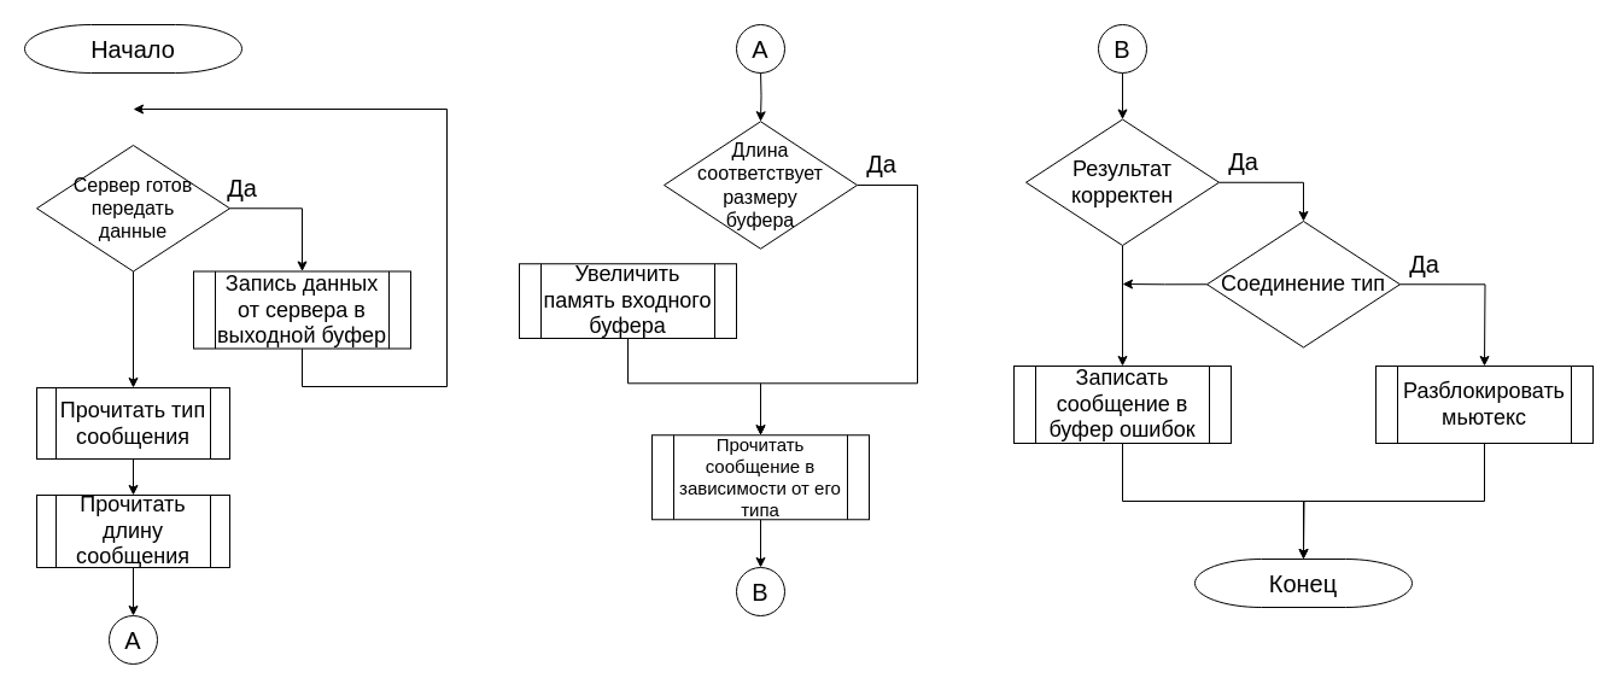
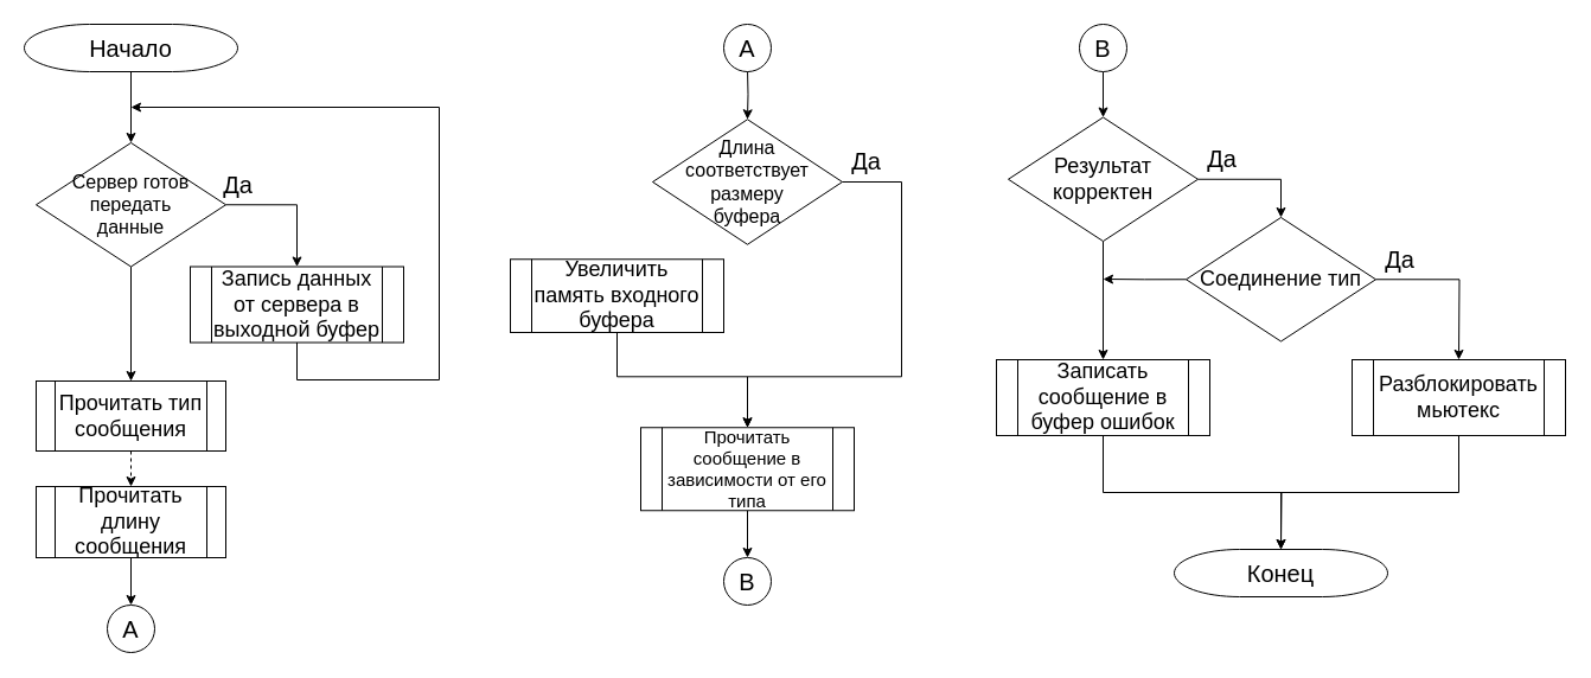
  <mxCell id="0" />
  <mxCell id="1" parent="0" />
+ <mxCell id="2" style="edgeStyle=orthogonalEdgeStyle;rounded=0;orthogonalLoop=1;jettySize=auto;html=1;exitX=0.5;exitY=1;exitDx=0;exitDy=0;exitPerimeter=0;entryX=0.5;entryY=0;entryDx=0;entryDy=0;entryPerimeter=0;" parent="1" source="3" target="6" edge="1"><mxGeometry relative="1" as="geometry" /></mxCell>
  <mxCell id="3" value="&lt;font style=&quot;font-size: 20px&quot;&gt;Начало&lt;/font&gt;" style="strokeWidth=1;html=1;shape=mxgraph.flowchart.terminator;whiteSpace=wrap;" parent="1" vertex="1"><mxGeometry x="20" y="20" width="180" height="40" as="geometry" /></mxCell>
  <mxCell id="4" style="edgeStyle=orthogonalEdgeStyle;rounded=0;orthogonalLoop=1;jettySize=auto;html=1;exitX=1;exitY=0.5;exitDx=0;exitDy=0;exitPerimeter=0;entryX=0.5;entryY=0;entryDx=0;entryDy=0;" parent="1" source="6" target="9" edge="1"><mxGeometry relative="1" as="geometry"><mxPoint x="250" y="230" as="targetPoint" /></mxGeometry></mxCell>
  <mxCell id="5" style="edgeStyle=orthogonalEdgeStyle;rounded=0;orthogonalLoop=1;jettySize=auto;html=1;exitX=0.5;exitY=1;exitDx=0;exitDy=0;exitPerimeter=0;entryX=0.5;entryY=0;entryDx=0;entryDy=0;" parent="1" source="6" target="36" edge="1"><mxGeometry relative="1" as="geometry"><mxPoint x="110" y="334" as="targetPoint" /></mxGeometry></mxCell>
  <mxCell id="6" value="&lt;font style=&quot;font-size: 16px&quot;&gt;Сервер готов передать &lt;br&gt;данные&lt;/font&gt;" style="strokeWidth=1;html=1;shape=mxgraph.flowchart.decision;whiteSpace=wrap;" parent="1" vertex="1"><mxGeometry x="30" y="120" width="160" height="104.5" as="geometry" /></mxCell>
  <mxCell id="7" value="&lt;font style=&quot;font-size: 20px&quot;&gt;Да&lt;/font&gt;" style="text;html=1;align=center;verticalAlign=middle;resizable=0;points=[];autosize=1;" parent="1" vertex="1"><mxGeometry x="180" y="144.5" width="40" height="20" as="geometry" /></mxCell>
  <mxCell id="8" style="edgeStyle=orthogonalEdgeStyle;rounded=0;orthogonalLoop=1;jettySize=auto;html=1;exitX=0.5;exitY=1;exitDx=0;exitDy=0;" parent="1" source="9" edge="1"><mxGeometry relative="1" as="geometry"><Array as="points"><mxPoint x="250" y="320" /><mxPoint x="370" y="320" /><mxPoint x="370" y="90" /></Array><mxPoint x="110" y="90" as="targetPoint" /></mxGeometry></mxCell>
  <mxCell id="9" value="&lt;font style=&quot;font-size: 18px&quot;&gt;Запись данных от сервера в выходной буфер&lt;/font&gt;" style="shape=process;whiteSpace=wrap;html=1;backgroundOutline=1;" parent="1" vertex="1"><mxGeometry x="160" y="224.5" width="180" height="64" as="geometry" /></mxCell>
  <mxCell id="10" style="edgeStyle=orthogonalEdgeStyle;rounded=0;orthogonalLoop=1;jettySize=auto;html=1;exitX=1;exitY=0.5;exitDx=0;exitDy=0;exitPerimeter=0;entryX=0.5;entryY=0;entryDx=0;entryDy=0;entryPerimeter=0;" parent="1" source="12" target="15" edge="1"><mxGeometry relative="1" as="geometry" /></mxCell>
  <mxCell id="11" style="edgeStyle=orthogonalEdgeStyle;rounded=0;orthogonalLoop=1;jettySize=auto;html=1;exitX=0.5;exitY=1;exitDx=0;exitDy=0;exitPerimeter=0;entryX=0.5;entryY=0;entryDx=0;entryDy=0;" parent="1" source="12" target="20" edge="1"><mxGeometry relative="1" as="geometry" /></mxCell>
  <mxCell id="12" value="&lt;span style=&quot;font-size: 18px&quot;&gt;Результат корректен&lt;/span&gt;" style="strokeWidth=1;html=1;shape=mxgraph.flowchart.decision;whiteSpace=wrap;" parent="1" vertex="1"><mxGeometry x="850" y="98.5" width="160" height="104.5" as="geometry" /></mxCell>
  <mxCell id="13" style="edgeStyle=orthogonalEdgeStyle;rounded=0;orthogonalLoop=1;jettySize=auto;html=1;exitX=1;exitY=0.5;exitDx=0;exitDy=0;exitPerimeter=0;entryX=0.5;entryY=0;entryDx=0;entryDy=0;" parent="1" source="15" edge="1"><mxGeometry relative="1" as="geometry"><mxPoint x="1230" y="303" as="targetPoint" /></mxGeometry></mxCell>
  <mxCell id="14" style="edgeStyle=orthogonalEdgeStyle;rounded=0;orthogonalLoop=1;jettySize=auto;html=1;exitX=0;exitY=0.5;exitDx=0;exitDy=0;exitPerimeter=0;" parent="1" source="15" edge="1"><mxGeometry relative="1" as="geometry"><mxPoint x="930" y="235" as="targetPoint" /><Array as="points"><mxPoint x="965" y="235" /></Array></mxGeometry></mxCell>
  <mxCell id="15" value="&lt;span style=&quot;font-size: 18px&quot;&gt;Соединение тип&lt;/span&gt;" style="strokeWidth=1;html=1;shape=mxgraph.flowchart.decision;whiteSpace=wrap;" parent="1" vertex="1"><mxGeometry x="1000" y="183" width="160" height="104.5" as="geometry" /></mxCell>
  <mxCell id="16" style="edgeStyle=orthogonalEdgeStyle;rounded=0;orthogonalLoop=1;jettySize=auto;html=1;exitX=0.5;exitY=1;exitDx=0;exitDy=0;entryX=0.5;entryY=0;entryDx=0;entryDy=0;entryPerimeter=0;" parent="1" edge="1"><mxGeometry relative="1" as="geometry"><Array as="points"><mxPoint x="1230" y="415" /><mxPoint x="1080" y="415" /></Array><mxPoint x="1230" y="357.25" as="sourcePoint" /><mxPoint x="1080" y="463" as="targetPoint" /></mxGeometry></mxCell>
  <mxCell id="17" value="&lt;font style=&quot;font-size: 20px&quot;&gt;Да&lt;/font&gt;" style="text;html=1;align=center;verticalAlign=middle;resizable=0;points=[];autosize=1;" parent="1" vertex="1"><mxGeometry x="1010" y="123" width="40" height="20" as="geometry" /></mxCell>
  <mxCell id="18" value="&lt;font style=&quot;font-size: 20px&quot;&gt;Да&lt;/font&gt;" style="text;html=1;align=center;verticalAlign=middle;resizable=0;points=[];autosize=1;" parent="1" vertex="1"><mxGeometry x="1160" y="207.5" width="40" height="20" as="geometry" /></mxCell>
  <mxCell id="19" style="edgeStyle=orthogonalEdgeStyle;rounded=0;orthogonalLoop=1;jettySize=auto;html=1;exitX=0.5;exitY=1;exitDx=0;exitDy=0;" parent="1" source="20" edge="1"><mxGeometry relative="1" as="geometry"><mxPoint x="1080" y="463" as="targetPoint" /></mxGeometry></mxCell>
  <mxCell id="20" value="&lt;font style=&quot;font-size: 18px&quot;&gt;Записать сообщение в буфер ошибок&lt;/font&gt;" style="shape=process;whiteSpace=wrap;html=1;backgroundOutline=1;" parent="1" vertex="1"><mxGeometry x="840" y="303" width="180" height="64" as="geometry" /></mxCell>
  <mxCell id="21" style="edgeStyle=orthogonalEdgeStyle;rounded=0;orthogonalLoop=1;jettySize=auto;html=1;exitX=0.5;exitY=1;exitDx=0;exitDy=0;entryX=0.5;entryY=0;entryDx=0;entryDy=0;" parent="1" target="25" edge="1"><mxGeometry relative="1" as="geometry"><mxPoint x="630" y="57.25" as="sourcePoint" /><mxPoint x="630" y="97.25" as="targetPoint" /></mxGeometry></mxCell>
  <mxCell id="22" style="edgeStyle=orthogonalEdgeStyle;rounded=0;orthogonalLoop=1;jettySize=auto;html=1;exitX=0.5;exitY=1;exitDx=0;exitDy=0;entryX=0.5;entryY=0;entryDx=0;entryDy=0;entryPerimeter=0;" parent="1" source="23" edge="1"><mxGeometry relative="1" as="geometry"><mxPoint x="630" y="470" as="targetPoint" /></mxGeometry></mxCell>
  <mxCell id="23" value="&lt;font style=&quot;font-size: 15px&quot;&gt;Прочитать сообщение в зависимости от его типа&lt;/font&gt;" style="shape=process;whiteSpace=wrap;html=1;backgroundOutline=1;" parent="1" vertex="1"><mxGeometry x="540" y="360.25" width="180" height="70" as="geometry" /></mxCell>
  <mxCell id="24" style="edgeStyle=orthogonalEdgeStyle;rounded=0;orthogonalLoop=1;jettySize=auto;html=1;exitX=1;exitY=0.5;exitDx=0;exitDy=0;entryX=0.5;entryY=0;entryDx=0;entryDy=0;" edge="1" parent="1" source="25" target="23"><mxGeometry relative="1" as="geometry"><Array as="points"><mxPoint x="760" y="153.25" /><mxPoint x="760" y="317.25" /><mxPoint x="630" y="317.25" /></Array></mxGeometry></mxCell>
  <mxCell id="25" value="&lt;font style=&quot;font-size: 16px&quot;&gt;Длина &lt;br&gt;соответствует &lt;br&gt;размеру&lt;br&gt;буфера&lt;br&gt;&lt;/font&gt;" style="rhombus;whiteSpace=wrap;html=1;" parent="1" vertex="1"><mxGeometry x="550" y="100.25" width="160" height="105.5" as="geometry" /></mxCell>
  <mxCell id="26" style="edgeStyle=orthogonalEdgeStyle;rounded=0;orthogonalLoop=1;jettySize=auto;html=1;exitX=0.5;exitY=1;exitDx=0;exitDy=0;entryX=0.5;entryY=0;entryDx=0;entryDy=0;" edge="1" parent="1" source="27" target="23"><mxGeometry relative="1" as="geometry"><Array as="points"><mxPoint x="520" y="317.25" /><mxPoint x="630" y="317.25" /></Array></mxGeometry></mxCell>
  <mxCell id="27" value="&lt;font style=&quot;font-size: 18px&quot;&gt;Увеличить память входного буфера&lt;/font&gt;" style="shape=process;whiteSpace=wrap;html=1;backgroundOutline=1;" parent="1" vertex="1"><mxGeometry x="430" y="218.25" width="180" height="61.75" as="geometry" /></mxCell>
  <mxCell id="28" value="&lt;font style=&quot;font-size: 20px&quot;&gt;Да&lt;/font&gt;" style="text;html=1;align=center;verticalAlign=middle;resizable=0;points=[];autosize=1;" parent="1" vertex="1"><mxGeometry x="710" y="124.75" width="40" height="20" as="geometry" /></mxCell>
  <mxCell id="29" value="&lt;font style=&quot;font-size: 20px&quot;&gt;Конец&lt;/font&gt;" style="strokeWidth=1;html=1;shape=mxgraph.flowchart.terminator;whiteSpace=wrap;" parent="1" vertex="1"><mxGeometry x="990" y="463" width="180" height="40" as="geometry" /></mxCell>
  <mxCell id="30" value="&lt;font style=&quot;font-size: 20px&quot;&gt;A&lt;/font&gt;" style="ellipse;whiteSpace=wrap;html=1;aspect=fixed;" parent="1" vertex="1"><mxGeometry x="610" y="20" width="40" height="40" as="geometry" /></mxCell>
  <mxCell id="31" value="&lt;span style=&quot;font-size: 20px&quot;&gt;В&lt;/span&gt;" style="ellipse;whiteSpace=wrap;html=1;aspect=fixed;" parent="1" vertex="1"><mxGeometry x="610" y="470" width="40" height="40" as="geometry" /></mxCell>
  <mxCell id="32" style="edgeStyle=orthogonalEdgeStyle;rounded=0;orthogonalLoop=1;jettySize=auto;html=1;exitX=0.5;exitY=1;exitDx=0;exitDy=0;entryX=0.5;entryY=0;entryDx=0;entryDy=0;entryPerimeter=0;" parent="1" source="33" target="12" edge="1"><mxGeometry relative="1" as="geometry" /></mxCell>
  <mxCell id="33" value="&lt;span style=&quot;font-size: 20px&quot;&gt;В&lt;/span&gt;" style="ellipse;whiteSpace=wrap;html=1;aspect=fixed;" parent="1" vertex="1"><mxGeometry x="910" y="20" width="40" height="40" as="geometry" /></mxCell>
  <mxCell id="34" value="&lt;font style=&quot;font-size: 18px&quot;&gt;Разблокировать мьютекс&lt;/font&gt;" style="shape=process;whiteSpace=wrap;html=1;backgroundOutline=1;" parent="1" vertex="1"><mxGeometry x="1140" y="303" width="180" height="64" as="geometry" /></mxCell>
- <mxCell id="35" style="edgeStyle=orthogonalEdgeStyle;rounded=0;orthogonalLoop=1;jettySize=auto;html=1;exitX=0.5;exitY=1;exitDx=0;exitDy=0;entryX=0.5;entryY=0;entryDx=0;entryDy=0;" edge="1" parent="1" source="36" target="39"><mxGeometry relative="1" as="geometry" /></mxCell>
+ <mxCell id="35" style="edgeStyle=orthogonalEdgeStyle;rounded=0;orthogonalLoop=1;jettySize=auto;html=1;exitX=0.5;exitY=1;exitDx=0;exitDy=0;entryX=0.5;entryY=0;entryDx=0;entryDy=0;dashed=1;" edge="1" parent="1" source="36" target="39"><mxGeometry relative="1" as="geometry" /></mxCell>
  <mxCell id="36" value="&lt;span style=&quot;font-size: 18px&quot;&gt;Прочитать тип сообщения&lt;/span&gt;" style="shape=process;whiteSpace=wrap;html=1;backgroundOutline=1;" vertex="1" parent="1"><mxGeometry x="30" y="321" width="160" height="59" as="geometry" /></mxCell>
  <mxCell id="37" value="&lt;font style=&quot;font-size: 20px&quot;&gt;A&lt;/font&gt;" style="ellipse;whiteSpace=wrap;html=1;aspect=fixed;" vertex="1" parent="1"><mxGeometry x="90" y="510" width="40" height="40" as="geometry" /></mxCell>
  <mxCell id="38" style="edgeStyle=orthogonalEdgeStyle;rounded=0;orthogonalLoop=1;jettySize=auto;html=1;exitX=0.5;exitY=1;exitDx=0;exitDy=0;entryX=0.5;entryY=0;entryDx=0;entryDy=0;" edge="1" parent="1" source="39" target="37"><mxGeometry relative="1" as="geometry" /></mxCell>
  <mxCell id="39" value="&lt;font style=&quot;font-size: 18px&quot;&gt;Прочитать длину сообщения&lt;/font&gt;" style="shape=process;whiteSpace=wrap;html=1;backgroundOutline=1;" vertex="1" parent="1"><mxGeometry x="30" y="410" width="160" height="60" as="geometry" /></mxCell>
